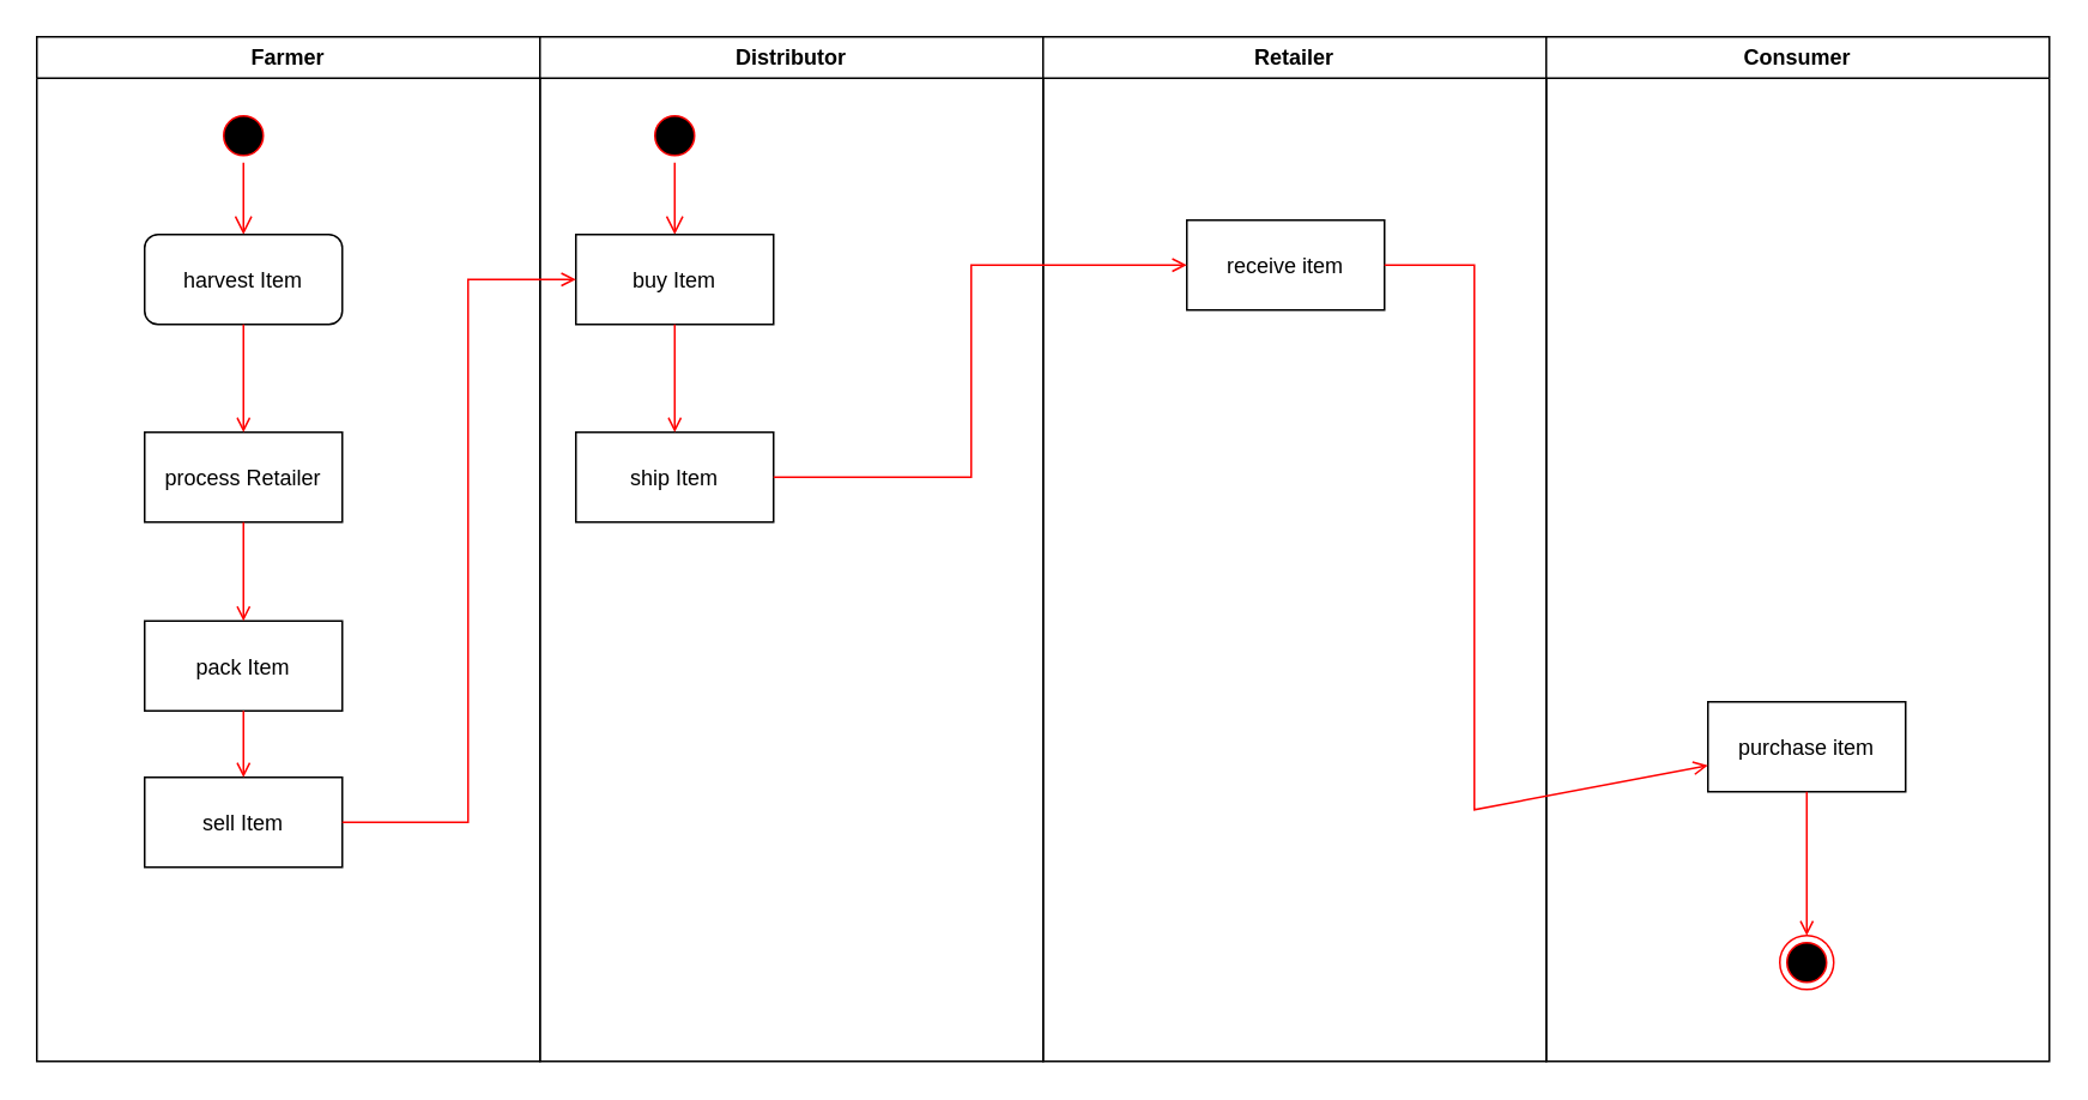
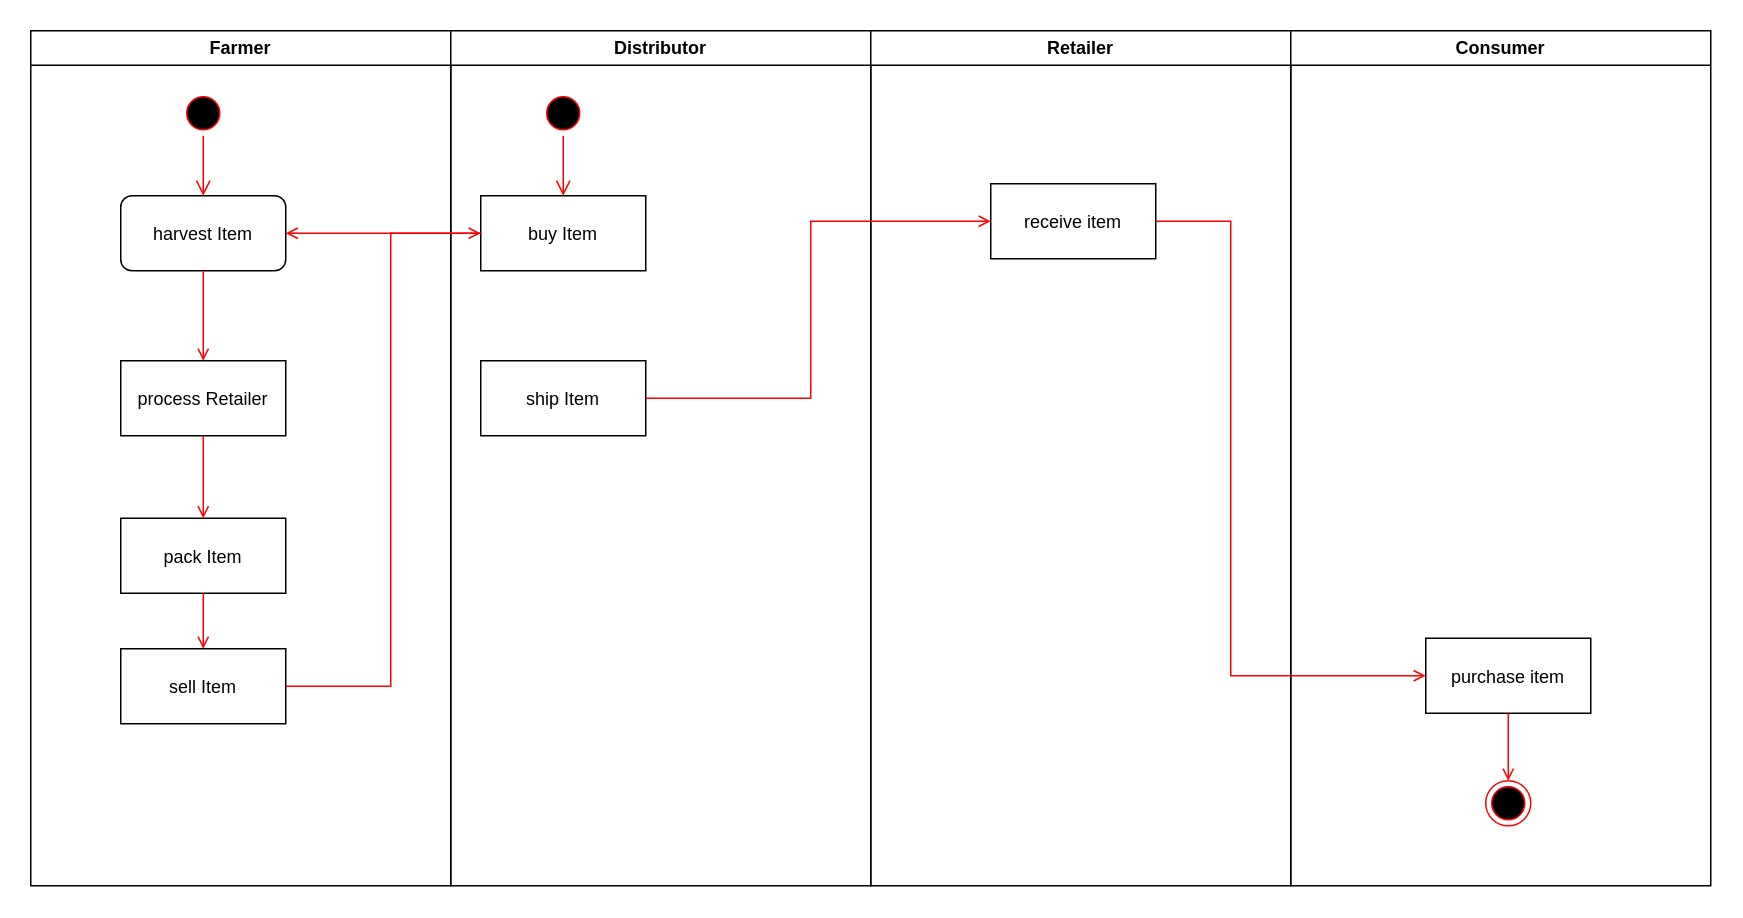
  <mxCell id="0" />
  <mxCell id="1" parent="0" />
  <mxCell id="2" value="Farmer" style="swimlane;whiteSpace=wrap" parent="1" vertex="1"><mxGeometry x="20" y="20" width="280" height="570" as="geometry" /></mxCell>
  <mxCell id="3" value="" style="ellipse;shape=startState;fillColor=#000000;strokeColor=#ff0000;" parent="2" vertex="1"><mxGeometry x="100" y="40" width="30" height="30" as="geometry" /></mxCell>
  <mxCell id="4" value="" style="edgeStyle=elbowEdgeStyle;elbow=horizontal;verticalAlign=bottom;endArrow=open;endSize=8;strokeColor=#FF0000;endFill=1;rounded=0" parent="2" source="3" target="5" edge="1"><mxGeometry x="100" y="40" as="geometry"><mxPoint x="115" y="110" as="targetPoint" /></mxGeometry></mxCell>
  <mxCell id="5" value="harvest Item" style="rounded=1;" parent="2" vertex="1"><mxGeometry x="60" y="110" width="110" height="50" as="geometry" /></mxCell>
  <mxCell id="6" value="process Retailer" style="" parent="2" vertex="1"><mxGeometry x="60" y="220" width="110" height="50" as="geometry" /></mxCell>
  <mxCell id="7" value="" style="endArrow=open;strokeColor=#FF0000;endFill=1;rounded=0" parent="2" source="5" target="6" edge="1"><mxGeometry relative="1" as="geometry" /></mxCell>
  <mxCell id="8" value="pack Item" style="" parent="2" vertex="1"><mxGeometry x="60" y="325" width="110" height="50" as="geometry" /></mxCell>
  <mxCell id="9" value="" style="endArrow=open;strokeColor=#FF0000;endFill=1;rounded=0" parent="2" source="6" target="8" edge="1"><mxGeometry relative="1" as="geometry" /></mxCell>
  <mxCell id="10" value="sell Item" style="" vertex="1" parent="2"><mxGeometry x="60" y="412" width="110" height="50" as="geometry" /></mxCell>
  <mxCell id="11" value="" style="endArrow=open;strokeColor=#FF0000;endFill=1;rounded=0;exitX=0.5;exitY=1;exitDx=0;exitDy=0;" edge="1" target="10" parent="2" source="8"><mxGeometry relative="1" as="geometry"><mxPoint x="155" y="485" as="sourcePoint" /></mxGeometry></mxCell>
  <mxCell id="12" value="Distributor" style="swimlane;whiteSpace=wrap" parent="1" vertex="1"><mxGeometry x="300" y="20" width="280" height="570" as="geometry" /></mxCell>
  <mxCell id="13" value="" style="ellipse;shape=startState;fillColor=#000000;strokeColor=#ff0000;" parent="12" vertex="1"><mxGeometry x="60" y="40" width="30" height="30" as="geometry" /></mxCell>
  <mxCell id="14" value="" style="edgeStyle=elbowEdgeStyle;elbow=horizontal;verticalAlign=bottom;endArrow=open;endSize=8;strokeColor=#FF0000;endFill=1;rounded=0" parent="12" source="13" target="15" edge="1"><mxGeometry x="40" y="20" as="geometry"><mxPoint x="55" y="90" as="targetPoint" /></mxGeometry></mxCell>
  <mxCell id="15" value="buy Item" style="" parent="12" vertex="1"><mxGeometry x="20" y="110" width="110" height="50" as="geometry" /></mxCell>
  <mxCell id="16" value="ship Item" style="" parent="12" vertex="1"><mxGeometry x="20" y="220" width="110" height="50" as="geometry" /></mxCell>
- <mxCell id="17" value="" style="endArrow=open;strokeColor=#FF0000;endFill=1;rounded=0" parent="12" source="15" target="16" edge="1"><mxGeometry relative="1" as="geometry" /></mxCell>
+ <mxCell id="17" value="" style="endArrow=open;strokeColor=#FF0000;endFill=1;rounded=0;" parent="12" source="15" target="5" edge="1"><mxGeometry relative="1" as="geometry" /></mxCell>
  <mxCell id="18" value="Retailer" style="swimlane;whiteSpace=wrap" parent="1" vertex="1"><mxGeometry x="580" y="20" width="280" height="570" as="geometry" /></mxCell>
  <mxCell id="19" value="receive item" style="" parent="18" vertex="1"><mxGeometry x="80" y="102" width="110" height="50" as="geometry" /></mxCell>
  <mxCell id="20" value="" style="endArrow=open;strokeColor=#FF0000;endFill=1;rounded=0;exitX=1;exitY=0.5;exitDx=0;exitDy=0;entryX=0;entryY=0.5;entryDx=0;entryDy=0;" parent="1" source="10" target="15" edge="1"><mxGeometry relative="1" as="geometry"><Array as="points"><mxPoint x="260" y="457" /><mxPoint x="260" y="155" /></Array></mxGeometry></mxCell>
  <mxCell id="21" value="Consumer" style="swimlane;whiteSpace=wrap" vertex="1" parent="1"><mxGeometry x="860" y="20" width="280" height="570" as="geometry" /></mxCell>
- <mxCell id="22" value="purchase item" style="" vertex="1" parent="21"><mxGeometry x="90" y="370" width="110" height="50" as="geometry" /></mxCell>
+ <mxCell id="22" value="purchase item" style="" vertex="1" parent="21"><mxGeometry x="90" y="405" width="110" height="50" as="geometry" /></mxCell>
  <mxCell id="23" value="" style="ellipse;shape=endState;fillColor=#000000;strokeColor=#ff0000" vertex="1" parent="21"><mxGeometry x="130" y="500" width="30" height="30" as="geometry" /></mxCell>
  <mxCell id="24" value="" style="endArrow=open;strokeColor=#FF0000;endFill=1;rounded=0" edge="1" parent="21" source="22" target="23"><mxGeometry relative="1" as="geometry" /></mxCell>
  <mxCell id="25" value="" style="endArrow=open;strokeColor=#FF0000;endFill=1;rounded=0;exitX=1;exitY=0.5;exitDx=0;exitDy=0;entryX=0;entryY=0.5;entryDx=0;entryDy=0;" parent="1" source="16" target="19" edge="1"><mxGeometry relative="1" as="geometry"><Array as="points"><mxPoint x="540" y="265" /><mxPoint x="540" y="147" /></Array></mxGeometry></mxCell>
  <mxCell id="26" value="" style="edgeStyle=none;strokeColor=#FF0000;endArrow=open;endFill=1;rounded=0;exitX=1;exitY=0.5;exitDx=0;exitDy=0;" edge="1" parent="1" target="22" source="19"><mxGeometry width="100" height="100" relative="1" as="geometry"><mxPoint x="830" y="449.5" as="sourcePoint" /><mxPoint x="950" y="449.5" as="targetPoint" /><Array as="points"><mxPoint x="820" y="147" /><mxPoint x="820" y="450" /></Array></mxGeometry></mxCell>
